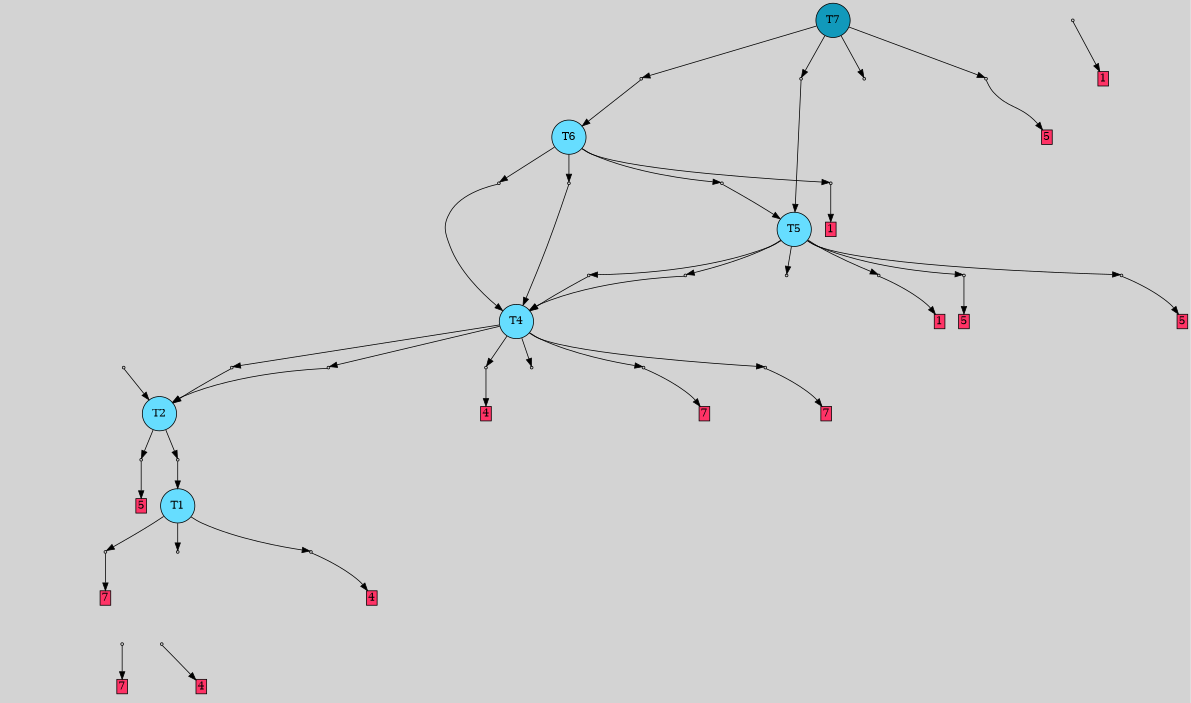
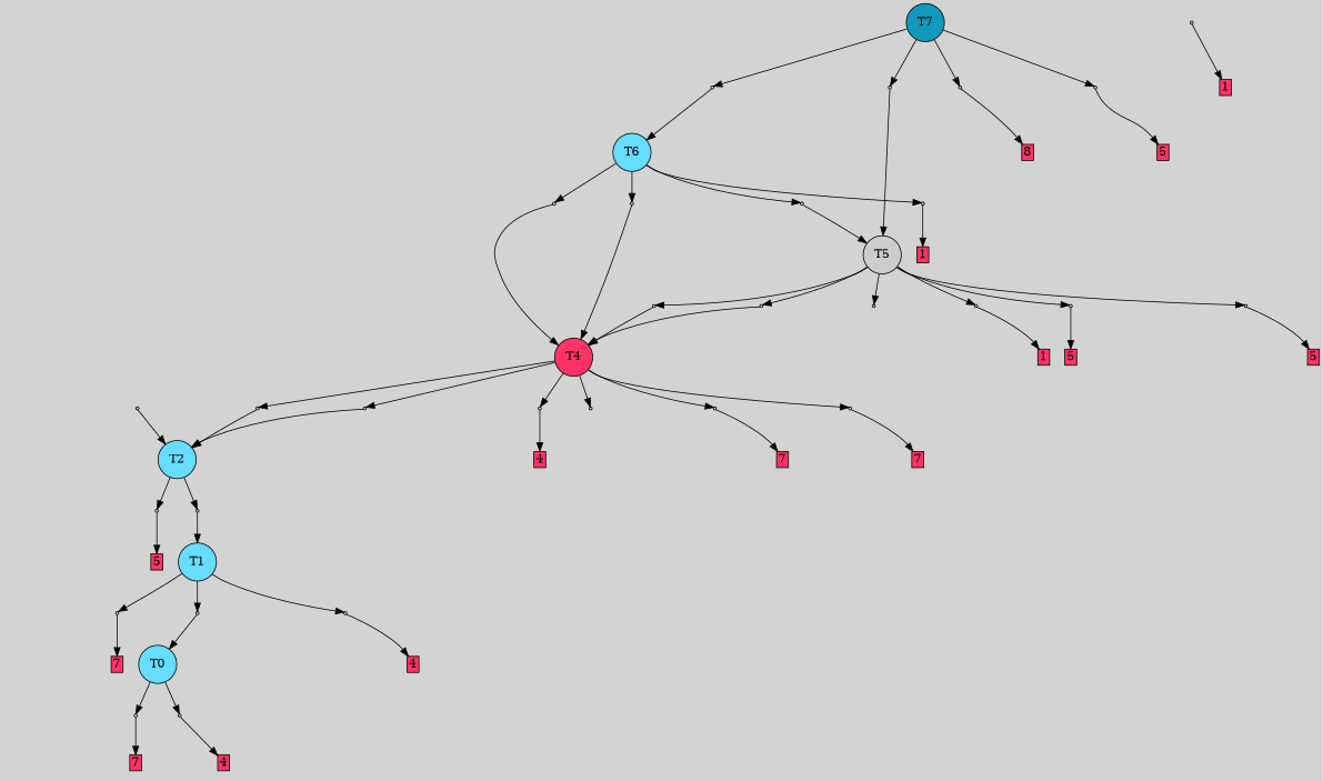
  digraph {
    bgcolor=lightgray
    node [shape=box style=filled]
    T7 [fillcolor="#1199bb" shape=circle]
    P25 [fillcolor="#cccccc" shape=point]
    P26 [fillcolor="#cccccc" shape=point]
    P27 [fillcolor="#cccccc" shape=point]
    P28 [fillcolor="#cccccc" shape=point]
+   T0 [fillcolor="#66ddff" shape=circle]
    P0 [fillcolor="#cccccc" shape=point]
    P1 [fillcolor="#cccccc" shape=point]
    n9 [label="1|0&1|1#2|0&#92;n" style=invis]
    n10 [fillcolor="#ff3366" height=0 label=7 margin=0.03 width=0]
    I1 [style=invis]
    n12 [fillcolor="#ff3366" height=0 label=4 margin=0.03 width=0]
    T1 [fillcolor="#66ddff" shape=circle]
    P2 [fillcolor="#cccccc" shape=point]
    P3 [fillcolor="#cccccc" shape=point]
    P4 [fillcolor="#cccccc" shape=point]
    n17 [label="1|0&1|1#2|0&#92;n" style=invis]
    n18 [fillcolor="#ff3366" height=0 label=7 margin=0.03 width=0]
    n19 [label="0|0&3|2#1|7&#92;n" style=invis]
    n20 [label="2|0&2|4#3|6&#92;n" style=invis]
    n21 [fillcolor="#ff3366" height=0 label=4 margin=0.03 width=0]
    T2 [fillcolor="#66ddff" shape=circle]
    P5 [fillcolor="#cccccc" shape=point]
    P6 [fillcolor="#cccccc" shape=point]
    n25 [label="0|0&1|2#2|5&#92;n" style=invis]
    n26 [fillcolor="#ff3366" height=0 label=5 margin=0.03 width=0]
    I6 [style=invis]
    P7 [fillcolor="#cccccc" shape=point]
    n29 [label="2|0&3|1#4|6&#92;n" style=invis]
    n30 [fillcolor="#ff3366" height=0 label=1 margin=0.03 width=0]
    P8 [fillcolor="#cccccc" shape=point]
    n32 [label="4|0&4|7#2|3&#92;n" style=invis]
-   T4 [fillcolor="#66ddff" shape=circle]
+   T4 [fillcolor="#ff3366" shape=circle]
    P9 [fillcolor="#cccccc" shape=point]
    P10 [fillcolor="#cccccc" shape=point]
    P11 [fillcolor="#cccccc" shape=point]
    P12 [fillcolor="#cccccc" shape=point]
    P13 [fillcolor="#cccccc" shape=point]
    P14 [fillcolor="#cccccc" shape=point]
    n40 [label="2|0&4|5#3|2&#92;n" style=invis]
    n41 [label="4|0&1|3#0|3&#92;n" style=invis]
    n42 [fillcolor="#ff3366" height=0 label=4 margin=0.03 width=0]
    n43 [label="2|0&3|1#4|6&#92;n" style=invis]
    n44 [label="1|3&1|0#2|0&#92;n4|0&3|6#0|3&#92;n" style=invis]
    n45 [label="1|0&2|6#3|4&#92;n" style=invis]
    n46 [fillcolor="#ff3366" height=0 label=7 margin=0.03 width=0]
    n47 [label="2|0&3|4#4|5&#92;n" style=invis]
    n48 [fillcolor="#ff3366" height=0 label=7 margin=0.03 width=0]
-   T5 [fillcolor="#66ddff" shape=circle]
+   T5 [fillcolor="#cccccc" shape=circle]
    P15 [fillcolor="#cccccc" shape=point]
    P16 [fillcolor="#cccccc" shape=point]
    P17 [fillcolor="#cccccc" shape=point]
    P18 [fillcolor="#cccccc" shape=point]
    P19 [fillcolor="#cccccc" shape=point]
    P20 [fillcolor="#cccccc" shape=point]
    n56 [label="3|0&4|5#3|2&#92;n" style=invis]
    n57 [fillcolor="#ff3366" height=0 label=5 margin=0.03 width=0]
    n58 [label="0|0&4|2#1|6&#92;n" style=invis]
    n59 [label="2|0&4|1#3|1&#92;n" style=invis]
    n60 [fillcolor="#ff3366" height=0 label=1 margin=0.03 width=0]
    n61 [label="1|0&2|5#4|7&#92;n" style=invis]
    n62 [label="2|0&4|7#3|2&#92;n" style=invis]
    n63 [fillcolor="#ff3366" height=0 label=5 margin=0.03 width=0]
    n64 [label="4|0&4|2#4|2&#92;n" style=invis]
    T6 [fillcolor="#66ddff" shape=circle]
    P21 [fillcolor="#cccccc" shape=point]
    P22 [fillcolor="#cccccc" shape=point]
    P23 [fillcolor="#cccccc" shape=point]
    P24 [fillcolor="#cccccc" shape=point]
    n70 [label="0|0&4|1#1|6&#92;n" style=invis]
    n71 [label="4|0&4|7#1|2&#92;n" style=invis]
    n72 [label="2|0&1|7#3|2&#92;n" style=invis]
    n73 [fillcolor="#ff3366" height=0 label=1 margin=0.03 width=0]
    n74 [label="4|0&4|2#4|2&#92;n" style=invis]
    n75 [label="0|0&4|0#1|6&#92;n" style=invis]
    n76 [label="1|0&3|5#1|3&#92;n" style=invis]
+   n77 [fillcolor="#ff3366" height=0 label=8 margin=0.03 width=0]
    n78 [label="2|0&3|1#3|2&#92;n" style=invis]
    n79 [label="2|0&4|7#3|2&#92;n" style=invis]
    n80 [fillcolor="#ff3366" height=0 label=5 margin=0.03 width=0]
    subgraph sub_1 {
      rank=same
      T7
    }
    T7 -> P25
    T7 -> P26
    T7 -> P27
    T7 -> P28
    P25 -> T5
    P25 -> n75 [style=invis]
    P26 -> n76 [style=invis]
+   P26 -> n77
    P27 -> T6
    P27 -> n78 [style=invis]
    P28 -> n79 [style=invis]
    P28 -> n80
+   T0 -> P0
+   T0 -> P1
    P0 -> n9 [style=invis]
    P0 -> n10
    P1 -> I1 [style=invis]
    P1 -> n12
    T1 -> P2
    T1 -> P3
    T1 -> P4
    P2 -> n17 [style=invis]
    P2 -> n18
+   P3 -> T0
    P3 -> n19 [style=invis]
    P4 -> n20 [style=invis]
    P4 -> n21
    T2 -> P5
    T2 -> P6
    P5 -> n25 [style=invis]
    P5 -> n26
    P6 -> T1
    P6 -> I6 [style=invis]
    P7 -> n29 [style=invis]
    P7 -> n30
    P8 -> T2
    P8 -> n32 [style=invis]
    T4 -> P9
    T4 -> P10
    T4 -> P11
    T4 -> P12
    T4 -> P13
    T4 -> P14
    P9 -> T2
    P9 -> n40 [style=invis]
    P10 -> n41 [style=invis]
    P10 -> n42
    P11 -> n43 [style=invis]
    P12 -> T2
    P12 -> n44 [style=invis]
    P13 -> n45 [style=invis]
    P13 -> n46
    P14 -> n47 [style=invis]
    P14 -> n48
    T5 -> P15
    T5 -> P16
    T5 -> P17
    T5 -> P18
    T5 -> P19
    T5 -> P20
    P15 -> n56 [style=invis]
    P15 -> n57
    P16 -> n58 [style=invis]
    P17 -> n59 [style=invis]
    P17 -> n60
    P18 -> T4
    P18 -> n61 [style=invis]
    P19 -> n62 [style=invis]
    P19 -> n63
    P20 -> T4
    P20 -> n64 [style=invis]
    T6 -> P21
    T6 -> P22
    T6 -> P23
    T6 -> P24
    P21 -> T5
    P21 -> n70 [style=invis]
    P22 -> T4
    P22 -> n71 [style=invis]
    P23 -> n72 [style=invis]
    P23 -> n73
    P24 -> T4
    P24 -> n74 [style=invis]
  }
